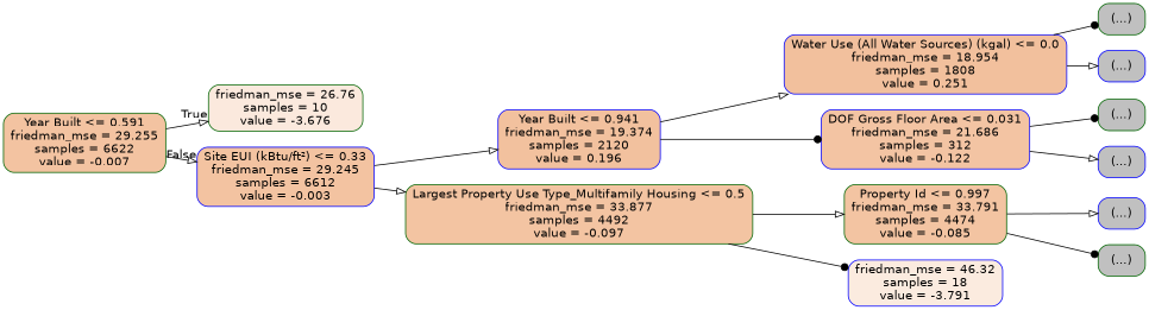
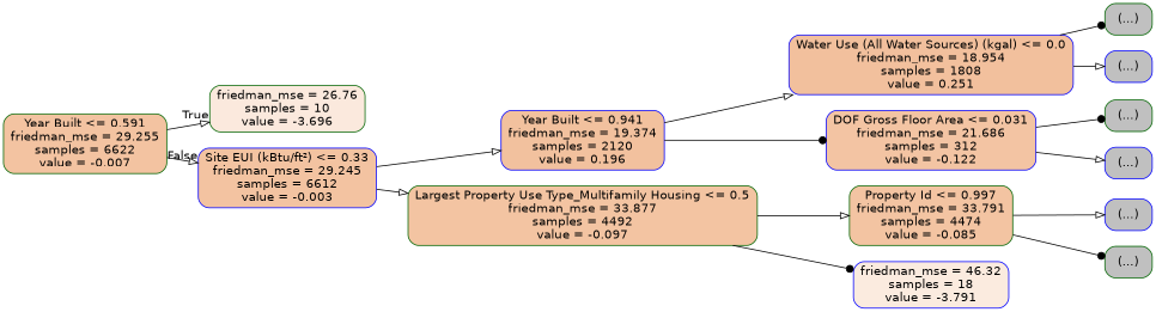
  digraph {
    rankdir=LR
    node [color=blue fillcolor="#C0C0C0" fontname=helvetica shape=box style="filled, rounded"]
    edge [fontname=helvetica arrowhead=onormal]
    n1 [color=darkgreen fillcolor="#f3c3a1" label="Year Built <= 0.591\nfriedman_mse = 29.255\nsamples = 6622\nvalue = -0.007"]
-   n2 [color=darkgreen fillcolor="#fbe9dd" label="friedman_mse = 26.76\nsamples = 10\nvalue = -3.676"]
+   n2 [color=darkgreen fillcolor="#fbe9dd" label="friedman_mse = 26.76\nsamples = 10\nvalue = -3.696"]
    n3 [fillcolor="#f3c3a1" label="Site EUI (kBtu/ft²) <= 0.33\nfriedman_mse = 29.245\nsamples = 6612\nvalue = -0.003"]
    n4 [fillcolor="#f2c19e" label="Year Built <= 0.941\nfriedman_mse = 19.374\nsamples = 2120\nvalue = 0.196"]
    n5 [color=darkgreen fillcolor="#f3c4a2" label="Largest Property Use Type_Multifamily Housing <= 0.5\nfriedman_mse = 33.877\nsamples = 4492\nvalue = -0.097"]
    n6 [fillcolor="#f2c09d" label="Water Use (All Water Sources) (kgal) <= 0.0\nfriedman_mse = 18.954\nsamples = 1808\nvalue = 0.251"]
    n7 [fillcolor="#f3c4a3" label="DOF Gross Floor Area <= 0.031\nfriedman_mse = 21.686\nsamples = 312\nvalue = -0.122"]
    n8 [color=darkgreen label="(...)"]
    n9 [label="(...)"]
    n10 [color=darkgreen label="(...)"]
    n11 [label="(...)"]
    n12 [color=darkgreen fillcolor="#f3c4a2" label="Property Id <= 0.997\nfriedman_mse = 33.791\nsamples = 4474\nvalue = -0.085"]
    n13 [fillcolor="#fbebdf" label="friedman_mse = 46.32\nsamples = 18\nvalue = -3.791"]
    n14 [label="(...)"]
    n15 [color=darkgreen label="(...)"]
    n1 -> n2 [headlabel=True labelangle=45 labeldistance=2.5]
    n1 -> n3 [headlabel=False labelangle=-45 labeldistance=2.5]
    n3 -> n4
    n3 -> n5
    n4 -> n6
    n4 -> n7 [arrowhead=dot]
    n5 -> n12
    n5 -> n13 [arrowhead=dot]
    n6 -> n8 [arrowhead=dot]
    n6 -> n9
    n7 -> n10 [arrowhead=dot]
    n7 -> n11
    n12 -> n14
    n12 -> n15 [arrowhead=dot]
  }
